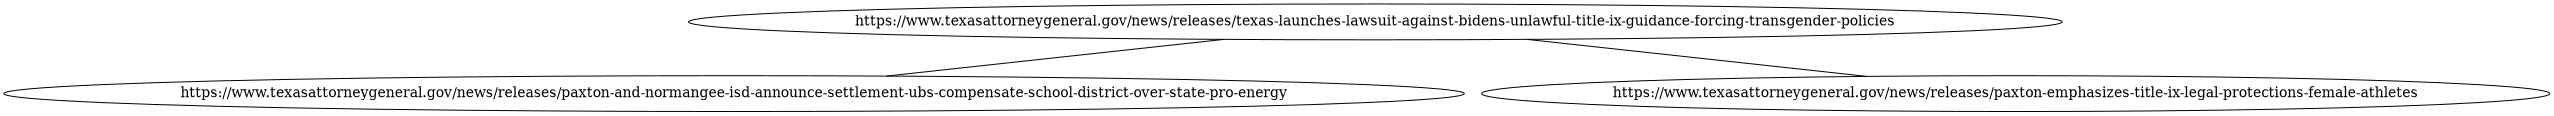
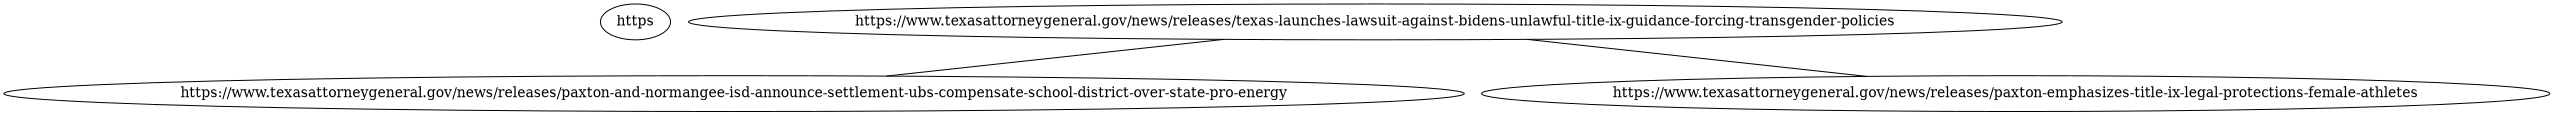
  strict graph {
+   https [child_link="['https://www.texasattorneygeneral.gov/news/releases/texas-launches-lawsuit-against-bidens-unlawful-title-ix-guidance-forcing-transgender-policies', 'https://www.texasattorneygeneral.gov/news/releases/paxton-and-normangee-isd-announce-settlement-ubs-compensate-school-district-over-state-pro-energy']" data="b\"\nPaxton Emphasizes Title IX Legal Protections for Female Athletes | Office of the Attorney General\nJavascript must be enabled for the correct page display\nSkip to main content\nEspa\xc3\xb1ol\nAbout\nNews\nOpinions\nCareers\nContact Us\nSearch\nMenu\nKeywords\nSearch\nChild Support\nChild Support Interactive (CSI)\nBack to top of menu\nChild Support Interactive (CSI)\nPaying and Receiving Child Support\nAbout Child Support Interactive\nAgency Partners\nChild Support Enforcement\nPro\xc2\xadgrams and Initiatives\nYour Child Support And The Federal Stimulus Payment\nCrime Victims\n2019 Legislative Session Update for Victims and Service Providers\nBack to top of menu\n2019 Legislative Session Update for Victims and Service Providers\nCompensation Portal Updates\nCrime Victims' Compensation Portal\nLandowner Compensation Program\nServices for Crime Victims\nCrime Victims' Compensation Program\nInformation for Crime Victim Advocates\nService Providers\nConsumer Protection\nFile a Consumer Complaint\nBack to top of menu\nFile a Consumer Complaint\nAutomotive Scams\nCommon Scams\nEquifax\nIdentity Theft\nSeniors and the Elderly\nOpen Government\n2023 Texas Legislative Session Update\nBack to top of menu\n2023 Texas Legislative Session Update\nGovernmental Bodies\nHow to Request an Attorney General Opinion\nMembers of the Public\nOpen Meetings Act Suspension Updates\nOpen Records Complaint\nOpen Reports and Publications\nJob Listings\nAll Divisions\nOpinions\nInitiatives\nNewsroom\nAbout\nContact us\nEspa\xc3\xb1ol\nSearch Keywords\nSearch\nBreadcrumb\nHome\nNews\nNews Releases\nPaxton Emphasizes Title IX Legal Protections for Female Athletes\nApril 24, 2023  | Press Release\n|                 Education\nPax\xc2\xadton Empha\xc2\xadsizes Title IX Legal Pro\xc2\xadtec\xc2\xadtions for Female Athletes\nAttorney General Paxton joined an amicus brief to protect women\xe2\x80\x99s sports from unfair and dangerous competition from biological men.\nThe Tennessee-led brief, filed in the New York City-based U.S. Court of Appeals for the Second Circuit, highlights the protections for biological women under Title IX. For decades, Title IX has helped create opportunities for girls to participate in sports by prohibiting educational programs from discriminating on the basis of sex.\nDespite recent attempts to radically alter the definition of \xe2\x80\x9csex,\xe2\x80\x9d Title IX has long operated under the biological reality that there are two separate sexes: male and female. Given this fact, allowing subjective \xe2\x80\x9cgender identity\xe2\x80\x9d to trump biological sex would render much of Title IX unworkable.\nRelying on a definition of \xe2\x80\x9csex\xe2\x80\x9d that is entirely subjective allows biological men to compete against biological women, oftentimes hampering a key protection under Title IX, which is the \xe2\x80\x9cchance to be champions.\xe2\x80\x9d The brief describes recent events in Connecticut, highlighting instances in which biological boys were able to win a large number of track-and-field competitions when competing against women, limiting the athletic experience for biological girls.\nThe amicus brief states: \xe2\x80\x9cProviding girls the opportunity to experience the thrill of victory was one of the main athletic purposes of Title IX. At the time of Title IX\xe2\x80\x99s enactment, the public understood that allowing biological boys to compete against girls would result in boys taking away championship opportunities designated for girls. In this circumstance, Defendants have failed to \xe2\x80\x98effectively accommodate the interests and abilities of members\xc2\xa0of both sexes\xe2\x80\x99 by refusing to offer truly sex-separated track-and-field competitions for the two sexes.\xe2\x80\x9d\nTo read the full amicus brief, click here.\nReceive email updates from the OAG Press Office:\nEmail Address\nSubmit\nRelated News\nTexas Launch\xc2\xades Law\xc2\xadsuit Against Biden\xe2\x80\x99s Unlaw\xc2\xadful Title IX Guid\xc2\xadance Forc\xc2\xading \xe2\x80\x8b\xe2\x80\x9cTrans\xc2\xadgen\xc2\xadder\xe2\x80\x9d Poli\xc2\xadcies in Schools by Threat\xc2\xaden\xc2\xading Edu\xc2\xadca\xc2\xadtion\xc2\xa0Funds\nThe Office of the Attorney General has filed a lawsuit challenging the Biden Administration\xe2\x80\x99s unlawful interpretation of Title IX, exposing the Department of Education\xe2\x80\x99s new guidance as an illegal effort to force schools to adopt \xe2\x80\x9ctransgender\xe2\x80\x9d ideology in schools or risk losing federal education funds.\nJune 14, 2023  | Press Release\nPax\xc2\xadton Fights to Ensure that Vet\xc2\xader\xc2\xadans Receive Their Full Edu\xc2\xadca\xc2\xadtion\xc2\xadal Benefits\nAttorney General Paxton joined a multistate amicus brief that is in support of a U.S. Army veteran seeking full access to the educational benefits earned from his patriotic service to the country and multiple tours of duty.\nMay 22, 2023  | Press Release\nPax\xc2\xadton and Nor\xc2\xadmangee ISD Announce Set\xc2\xadtle\xc2\xadment with UBS to Com\xc2\xadpen\xc2\xadsate School Dis\xc2\xadtrict Over State Pro-Ener\xc2\xadgy\xc2\xa0Law\nAttorney General Paxton and Normangee Independent School District (\xe2\x80\x9cNormangee ISD\xe2\x80\x9d) announced a settlement with UBS in the amount of $850,000.\nMay 12, 2023  | Press Release\nSee all News\nBack to top\nBack to Top\nAsset 1\nTwitter\nFacebook\nPO Box 12548Austin, TX 78711-2548\nChild Support\nCrime Victims\nConsumer Protection\nOpen Government\nAll Divisions\nOpinions\nInitiatives\nHuman Resources\nNewsroom\nWhere the Money Goes\nADA Compliance\nCompact With Texans\nCost Efficiency Saving Ideas\nReporting Fraud\nState Agency Contracts\nTRAILS Search\nTexas Homeland Security\nTexas Veterans Portal\nTexas.gov\nAccessibility & Site Policies\""]
    "https://www.texasattorneygeneral.gov/news/releases/texas-launches-lawsuit-against-bidens-unlawful-title-ix-guidance-forcing-transgender-policies"
    "https://www.texasattorneygeneral.gov/news/releases/paxton-and-normangee-isd-announce-settlement-ubs-compensate-school-district-over-state-pro-energy"
    "https://www.texasattorneygeneral.gov/news/releases/paxton-emphasizes-title-ix-legal-protections-female-athletes"
    "https://www.texasattorneygeneral.gov/news/releases/texas-launches-lawsuit-against-bidens-unlawful-title-ix-guidance-forcing-transgender-policies" -- "https://www.texasattorneygeneral.gov/news/releases/paxton-and-normangee-isd-announce-settlement-ubs-compensate-school-district-over-state-pro-energy"
    "https://www.texasattorneygeneral.gov/news/releases/texas-launches-lawsuit-against-bidens-unlawful-title-ix-guidance-forcing-transgender-policies" -- "https://www.texasattorneygeneral.gov/news/releases/paxton-emphasizes-title-ix-legal-protections-female-athletes"
  }
